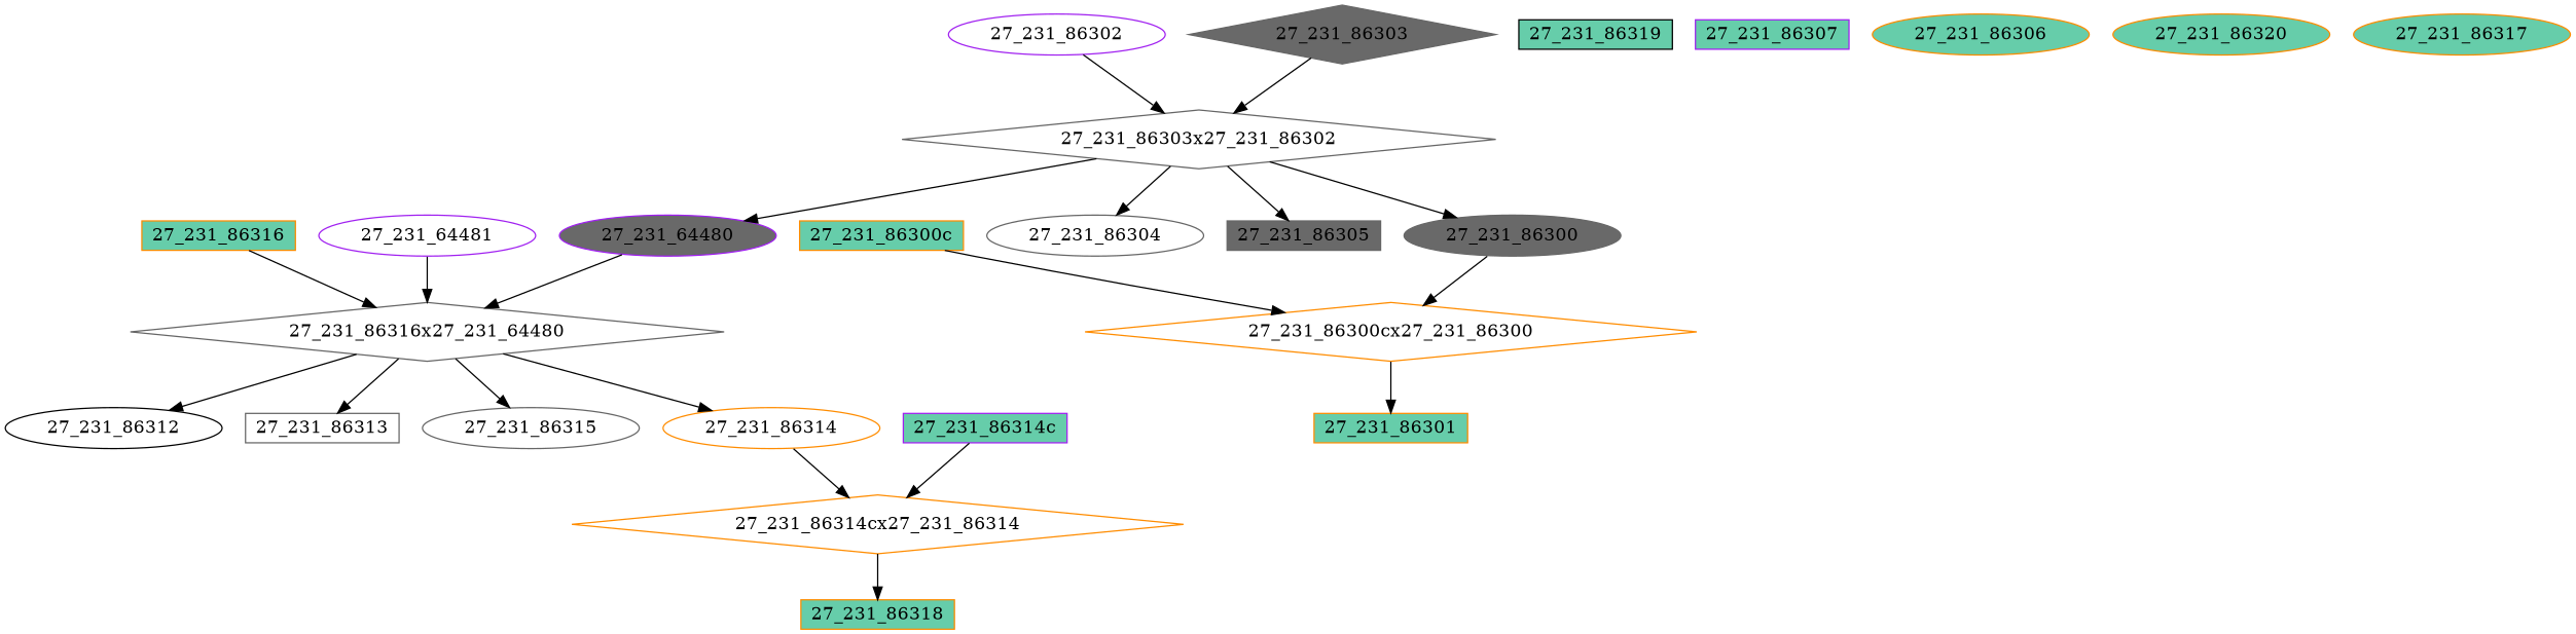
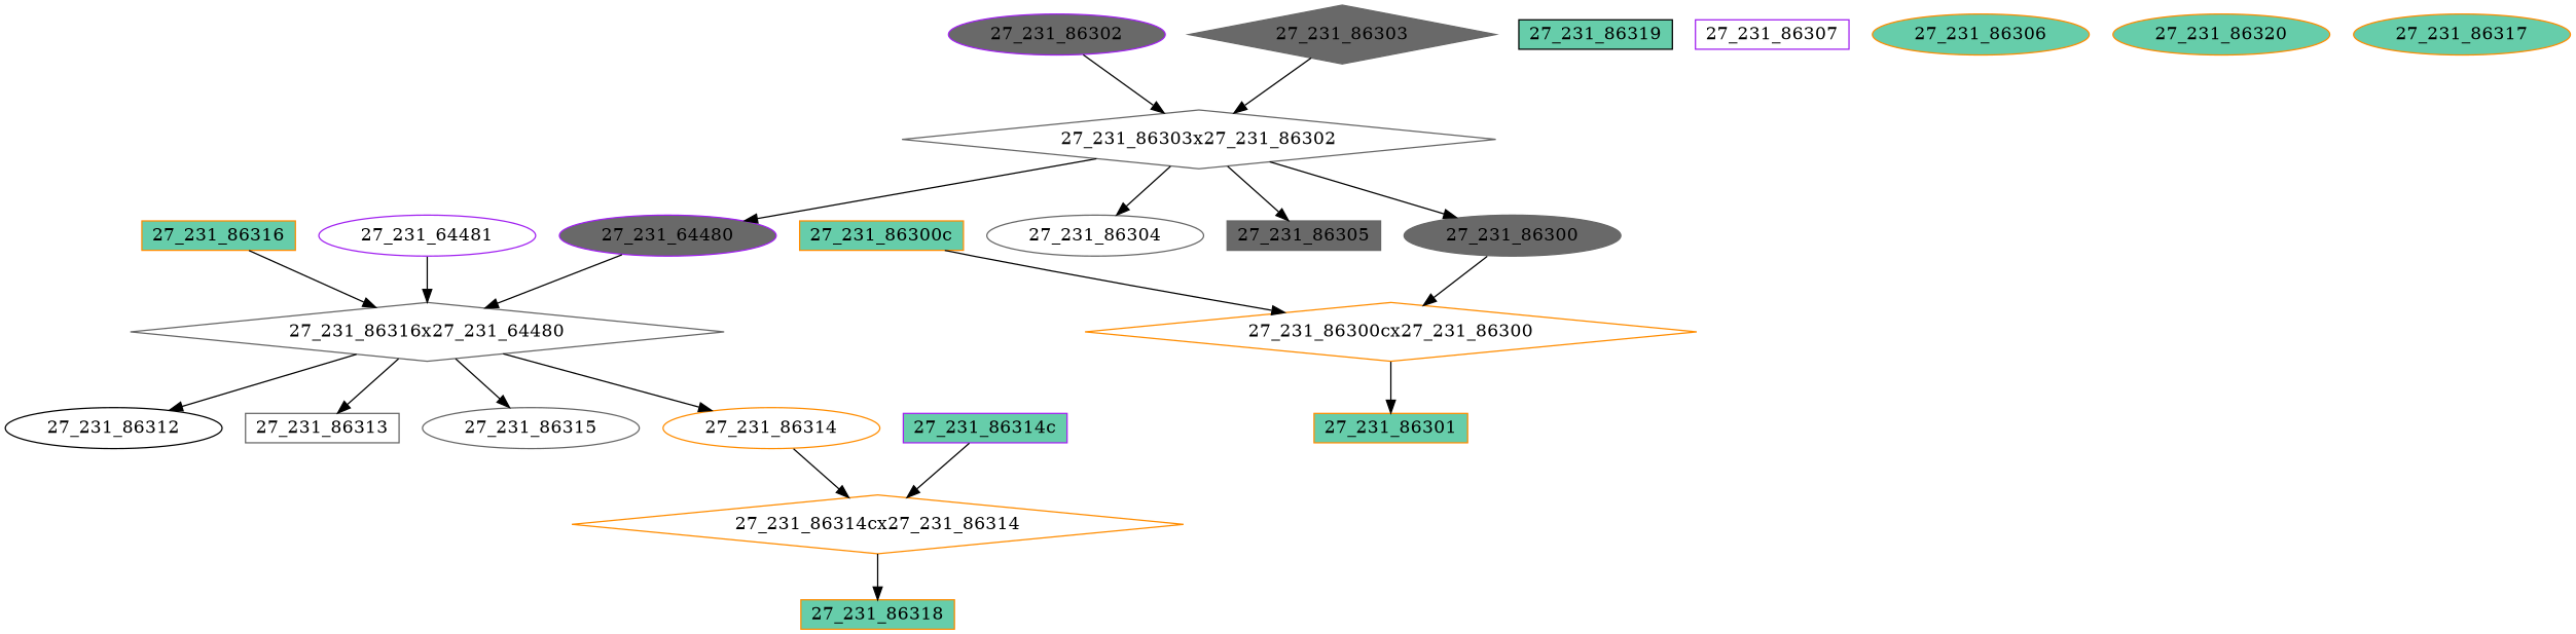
  digraph {
    node [color=darkorange fillcolor=aquamarine3 fontcolor=black regular=0 shape=ellipse style=filled]
    "27_231_86316" [height=0.3 shape=box width=0.5]
    "27_231_86316x27_231_64480" [color=gray40 height=.1 shape=diamond width=.1 fillcolor="" fontcolor="" regular="" style=""]
    "27_231_86312" [color=black fillcolor=white height=0.3 width=0.5]
    "27_231_86313" [color=gray40 fillcolor=white height=0.3 shape=box width=0.5]
    "27_231_86315" [color=gray40 fillcolor=white height=0.3 width=0.5]
    "27_231_86314" [fillcolor=white height=0.3 width=0.5]
    "27_231_64481" [color=purple fillcolor=white height=0.3 width=0.5]
    "27_231_86314cx27_231_86314" [height=.1 shape=diamond width=.1 fillcolor="" fontcolor="" regular="" style=""]
    "27_231_64480" [color=purple fillcolor=dimgrey height=0.3 width=0.5]
    "27_231_86303x27_231_86302" [color=gray40 height=.1 shape=diamond width=.1 fillcolor="" fontcolor="" regular="" style=""]
    "27_231_86304" [color=gray40 fillcolor=white height=0.3 width=0.5]
    "27_231_86305" [color=gray40 fillcolor=dimgrey height=0.3 shape=box width=0.5]
    "27_231_86300" [color=gray40 fillcolor=dimgrey height=0.3 width=0.5]
    "27_231_86300cx27_231_86300" [height=.1 shape=diamond width=.1 fillcolor="" fontcolor="" regular="" style=""]
    "27_231_86301" [height=0.3 shape=box width=0.5]
    "27_231_86319" [color=black height=0.3 shape=box width=0.5]
-   "27_231_86307" [color=purple height=0.3 shape=box width=0.5]
+   "27_231_86307" [color=purple fillcolor=white height=0.3 shape=box width=0.5]
    "27_231_86306" [height=0.3 width=0.5]
    "27_231_86320" [height=0.3 width=0.5]
    "27_231_86318" [height=0.3 shape=box width=0.5]
-   "27_231_86302" [color=purple fillcolor=white height=0.3 width=0.5]
+   "27_231_86302" [color=purple fillcolor=dimgrey height=0.3 width=0.5]
    "27_231_86317" [height=0.3 width=0.5]
    "27_231_86314c" [color=purple height=0.3 shape=box width=0.5]
    "27_231_86300c" [height=0.3 shape=box width=0.5]
    "27_231_86303" [color=gray40 fillcolor=dimgrey height=0.3 shape=diamond width=0.5]
    "27_231_86316" -> "27_231_86316x27_231_64480"
    "27_231_86316x27_231_64480" -> "27_231_86312"
    "27_231_86316x27_231_64480" -> "27_231_86313"
    "27_231_86316x27_231_64480" -> "27_231_86315"
    "27_231_86316x27_231_64480" -> "27_231_86314"
    "27_231_86314" -> "27_231_86314cx27_231_86314"
    "27_231_64481" -> "27_231_86316x27_231_64480"
    "27_231_86314cx27_231_86314" -> "27_231_86318"
    "27_231_64480" -> "27_231_86316x27_231_64480"
    "27_231_86303x27_231_86302" -> "27_231_64480"
    "27_231_86303x27_231_86302" -> "27_231_86304"
    "27_231_86303x27_231_86302" -> "27_231_86305"
    "27_231_86303x27_231_86302" -> "27_231_86300"
    "27_231_86300" -> "27_231_86300cx27_231_86300"
    "27_231_86300cx27_231_86300" -> "27_231_86301"
    "27_231_86302" -> "27_231_86303x27_231_86302"
    "27_231_86314c" -> "27_231_86314cx27_231_86314"
    "27_231_86300c" -> "27_231_86300cx27_231_86300"
    "27_231_86303" -> "27_231_86303x27_231_86302"
  }
